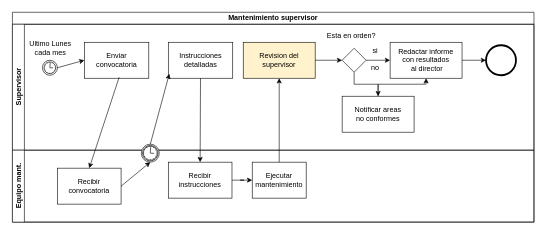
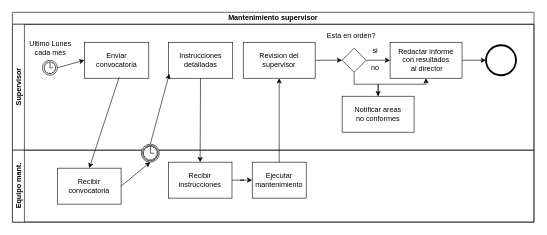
  <mxCell id="0" />
  <mxCell id="1" parent="0" />
  <mxCell id="2" value="Mantenimiento supervisor" style="swimlane;html=1;childLayout=stackLayout;resizeParent=1;resizeParentMax=0;horizontal=1;startSize=20;horizontalStack=0;whiteSpace=wrap;" vertex="1" parent="1"><mxGeometry x="20" y="20" width="870" height="350" as="geometry" /></mxCell>
  <mxCell id="3" value="Supervisor" style="swimlane;html=1;startSize=20;horizontal=0;" vertex="1" parent="2"><mxGeometry y="20" width="870" height="210" as="geometry" /></mxCell>
  <mxCell id="4" value="" style="points=[[0.145,0.145,0],[0.5,0,0],[0.855,0.145,0],[1,0.5,0],[0.855,0.855,0],[0.5,1,0],[0.145,0.855,0],[0,0.5,0]];shape=mxgraph.bpmn.event;html=1;verticalLabelPosition=bottom;labelBackgroundColor=#ffffff;verticalAlign=top;align=center;perimeter=ellipsePerimeter;outlineConnect=0;aspect=fixed;outline=standard;symbol=timer;" vertex="1" parent="3"><mxGeometry x="50" y="60" width="25" height="25" as="geometry" /></mxCell>
  <mxCell id="5" value="&lt;div&gt;Ultimo Lunes&lt;/div&gt;&lt;div&gt;cada mes&lt;br&gt;&lt;/div&gt;" style="text;html=1;align=center;verticalAlign=middle;resizable=0;points=[];autosize=1;strokeColor=none;fillColor=none;" vertex="1" parent="3"><mxGeometry x="12.5" y="20" width="100" height="40" as="geometry" /></mxCell>
  <mxCell id="6" value="&lt;div&gt;Enviar&lt;/div&gt;&lt;div&gt;convocatoria&lt;br&gt;&lt;/div&gt;" style="points=[[0.25,0,0],[0.5,0,0],[0.75,0,0],[1,0.25,0],[1,0.5,0],[1,0.75,0],[0.75,1,0],[0.5,1,0],[0.25,1,0],[0,0.75,0],[0,0.5,0],[0,0.25,0]];shape=mxgraph.bpmn.task2;whiteSpace=wrap;rectStyle=rounded;size=10;html=1;container=1;expand=0;collapsible=0;taskMarker=send;" vertex="1" parent="3"><mxGeometry x="120" y="30" width="107.5" height="60" as="geometry" /></mxCell>
  <mxCell id="7" value="" style="endArrow=classic;html=1;rounded=0;exitX=1;exitY=0.5;exitDx=0;exitDy=0;exitPerimeter=0;entryX=0;entryY=0.5;entryDx=0;entryDy=0;entryPerimeter=0;" edge="1" parent="3" source="4" target="6"><mxGeometry width="50" height="50" relative="1" as="geometry"><mxPoint x="160" y="170" as="sourcePoint" /><mxPoint x="110" y="73" as="targetPoint" /></mxGeometry></mxCell>
  <mxCell id="8" value="&lt;div&gt;Instrucciones&lt;/div&gt;&lt;div&gt;detalladas&lt;br&gt;&lt;/div&gt;" style="points=[[0.25,0,0],[0.5,0,0],[0.75,0,0],[1,0.25,0],[1,0.5,0],[1,0.75,0],[0.75,1,0],[0.5,1,0],[0.25,1,0],[0,0.75,0],[0,0.5,0],[0,0.25,0]];shape=mxgraph.bpmn.task2;whiteSpace=wrap;rectStyle=rounded;size=10;html=1;container=1;expand=0;collapsible=0;taskMarker=send;" vertex="1" parent="3"><mxGeometry x="260" y="30" width="107.5" height="60" as="geometry" /></mxCell>
  <mxCell id="9" value="" style="edgeStyle=orthogonalEdgeStyle;rounded=0;orthogonalLoop=1;jettySize=auto;html=1;" edge="1" parent="3" source="10" target="13"><mxGeometry relative="1" as="geometry" /></mxCell>
- <mxCell id="10" value="&lt;div&gt;Revision del&lt;/div&gt;&lt;div&gt;supervisor&lt;br&gt;&lt;/div&gt;" style="whiteSpace=wrap;html=1;fillColor=#fff2cc;" vertex="1" parent="3"><mxGeometry x="385" y="30" width="120" height="60" as="geometry" /></mxCell>
+ <mxCell id="10" value="&lt;div&gt;Revision del&lt;/div&gt;&lt;div&gt;supervisor&lt;br&gt;&lt;/div&gt;" style="whiteSpace=wrap;html=1;" vertex="1" parent="3"><mxGeometry x="385" y="30" width="120" height="60" as="geometry" /></mxCell>
  <mxCell id="11" value="" style="edgeStyle=orthogonalEdgeStyle;rounded=0;orthogonalLoop=1;jettySize=auto;html=1;" edge="1" parent="3" source="13" target="15"><mxGeometry relative="1" as="geometry" /></mxCell>
  <mxCell id="12" value="" style="edgeStyle=orthogonalEdgeStyle;rounded=0;orthogonalLoop=1;jettySize=auto;html=1;" edge="1" parent="3" source="13" target="20"><mxGeometry relative="1" as="geometry" /></mxCell>
  <mxCell id="13" value="" style="rhombus;whiteSpace=wrap;html=1;" vertex="1" parent="3"><mxGeometry x="550" y="40" width="40" height="40" as="geometry" /></mxCell>
  <mxCell id="14" value="" style="edgeStyle=orthogonalEdgeStyle;rounded=0;orthogonalLoop=1;jettySize=auto;html=1;" edge="1" parent="3" source="15" target="18"><mxGeometry relative="1" as="geometry" /></mxCell>
  <mxCell id="15" value="&lt;div&gt;Redactar informe&lt;/div&gt;&lt;div&gt;con resultados&lt;br&gt;&lt;/div&gt;&lt;div&gt;&amp;nbsp;al director&lt;br&gt;&lt;/div&gt;" style="whiteSpace=wrap;html=1;" vertex="1" parent="3"><mxGeometry x="630" y="30" width="120" height="60" as="geometry" /></mxCell>
  <mxCell id="16" value="si" style="text;html=1;align=center;verticalAlign=middle;resizable=0;points=[];autosize=1;strokeColor=none;fillColor=none;" vertex="1" parent="3"><mxGeometry x="590" y="30" width="30" height="30" as="geometry" /></mxCell>
  <mxCell id="17" value="no" style="text;html=1;align=center;verticalAlign=middle;resizable=0;points=[];autosize=1;strokeColor=none;fillColor=none;" vertex="1" parent="3"><mxGeometry x="585" y="57.5" width="40" height="30" as="geometry" /></mxCell>
  <mxCell id="18" value="" style="points=[[0.145,0.145,0],[0.5,0,0],[0.855,0.145,0],[1,0.5,0],[0.855,0.855,0],[0.5,1,0],[0.145,0.855,0],[0,0.5,0]];shape=mxgraph.bpmn.event;html=1;verticalLabelPosition=bottom;labelBackgroundColor=#ffffff;verticalAlign=top;align=center;perimeter=ellipsePerimeter;outlineConnect=0;aspect=fixed;outline=end;symbol=terminate2;" vertex="1" parent="3"><mxGeometry x="790" y="35" width="50" height="50" as="geometry" /></mxCell>
  <mxCell id="19" value="Esta en orden?" style="text;html=1;align=center;verticalAlign=middle;resizable=0;points=[];autosize=1;strokeColor=none;fillColor=none;" vertex="1" parent="3"><mxGeometry x="510" y="5" width="110" height="30" as="geometry" /></mxCell>
  <mxCell id="20" value="&lt;div&gt;Notificar areas&lt;/div&gt;&lt;div&gt;no conformes&lt;br&gt;&lt;/div&gt;" style="whiteSpace=wrap;html=1;" vertex="1" parent="3"><mxGeometry x="550" y="120" width="120" height="60" as="geometry" /></mxCell>
  <mxCell id="21" value="" style="endArrow=classic;html=1;rounded=0;exitX=0.54;exitY=0.971;exitDx=0;exitDy=0;exitPerimeter=0;entryX=0.5;entryY=0;entryDx=0;entryDy=0;entryPerimeter=0;" edge="1" parent="2" source="6" target="23"><mxGeometry width="50" height="50" relative="1" as="geometry"><mxPoint x="210" y="140" as="sourcePoint" /><mxPoint x="260" y="90" as="targetPoint" /></mxGeometry></mxCell>
  <mxCell id="22" value="Equipo mant." style="swimlane;html=1;startSize=20;horizontal=0;" vertex="1" parent="2"><mxGeometry y="230" width="870" height="120" as="geometry" /></mxCell>
  <mxCell id="23" value="&lt;div&gt;Recibir&lt;/div&gt;&lt;div&gt;convocatoria&lt;br&gt;&lt;/div&gt;" style="points=[[0.25,0,0],[0.5,0,0],[0.75,0,0],[1,0.25,0],[1,0.5,0],[1,0.75,0],[0.75,1,0],[0.5,1,0],[0.25,1,0],[0,0.75,0],[0,0.5,0],[0,0.25,0]];shape=mxgraph.bpmn.task2;whiteSpace=wrap;rectStyle=rounded;size=10;html=1;container=1;expand=0;collapsible=0;taskMarker=receive;" vertex="1" parent="22"><mxGeometry x="75" y="30" width="106.25" height="60" as="geometry" /></mxCell>
  <mxCell id="24" value="" style="points=[[0.145,0.145,0],[0.5,0,0],[0.855,0.145,0],[1,0.5,0],[0.855,0.855,0],[0.5,1,0],[0.145,0.855,0],[0,0.5,0]];shape=mxgraph.bpmn.event;html=1;verticalLabelPosition=bottom;labelBackgroundColor=#ffffff;verticalAlign=top;align=center;perimeter=ellipsePerimeter;outlineConnect=0;aspect=fixed;outline=catching;symbol=timer;" vertex="1" parent="22"><mxGeometry x="215" y="-10" width="30" height="30" as="geometry" /></mxCell>
  <mxCell id="25" value="" style="endArrow=classic;html=1;rounded=0;entryX=0.5;entryY=1;entryDx=0;entryDy=0;entryPerimeter=0;exitX=1;exitY=0.5;exitDx=0;exitDy=0;exitPerimeter=0;" edge="1" parent="22" source="23" target="24"><mxGeometry width="50" height="50" relative="1" as="geometry"><mxPoint x="254.75" y="40" as="sourcePoint" /><mxPoint x="236" y="102" as="targetPoint" /></mxGeometry></mxCell>
  <mxCell id="26" value="" style="edgeStyle=orthogonalEdgeStyle;rounded=0;orthogonalLoop=1;jettySize=auto;html=1;" edge="1" parent="22" source="27" target="28"><mxGeometry relative="1" as="geometry" /></mxCell>
  <mxCell id="27" value="&lt;div&gt;Recibir&lt;/div&gt;&lt;div&gt;instrucciones&lt;br&gt;&lt;/div&gt;" style="points=[[0.25,0,0],[0.5,0,0],[0.75,0,0],[1,0.25,0],[1,0.5,0],[1,0.75,0],[0.75,1,0],[0.5,1,0],[0.25,1,0],[0,0.75,0],[0,0.5,0],[0,0.25,0]];shape=mxgraph.bpmn.task2;whiteSpace=wrap;rectStyle=rounded;size=10;html=1;container=1;expand=0;collapsible=0;taskMarker=receive;" vertex="1" parent="22"><mxGeometry x="260" y="20" width="106.25" height="60" as="geometry" /></mxCell>
  <mxCell id="28" value="&lt;div&gt;Ejecutar&lt;/div&gt;&lt;div&gt;mantenimiento&lt;br&gt;&lt;/div&gt;" style="whiteSpace=wrap;html=1;" vertex="1" parent="22"><mxGeometry x="400" y="20" width="90" height="60" as="geometry" /></mxCell>
  <mxCell id="29" value="" style="endArrow=classic;html=1;rounded=0;entryX=0.016;entryY=0.877;entryDx=0;entryDy=0;entryPerimeter=0;exitX=0.5;exitY=0;exitDx=0;exitDy=0;exitPerimeter=0;" edge="1" parent="2" source="24" target="8"><mxGeometry width="50" height="50" relative="1" as="geometry"><mxPoint x="270" y="150" as="sourcePoint" /><mxPoint x="319" y="110" as="targetPoint" /></mxGeometry></mxCell>
  <mxCell id="30" value="" style="endArrow=classic;html=1;rounded=0;entryX=0.5;entryY=0;entryDx=0;entryDy=0;entryPerimeter=0;exitX=0.5;exitY=1;exitDx=0;exitDy=0;exitPerimeter=0;" edge="1" parent="2" source="8" target="27"><mxGeometry width="50" height="50" relative="1" as="geometry"><mxPoint x="297.75" y="137" as="sourcePoint" /><mxPoint x="329.75" y="110" as="targetPoint" /></mxGeometry></mxCell>
  <mxCell id="31" value="" style="edgeStyle=orthogonalEdgeStyle;rounded=0;orthogonalLoop=1;jettySize=auto;html=1;" edge="1" parent="2" source="28" target="10"><mxGeometry relative="1" as="geometry" /></mxCell>
  <mxCell id="32" style="edgeStyle=orthogonalEdgeStyle;rounded=0;orthogonalLoop=1;jettySize=auto;html=1;" edge="1" parent="2" source="20" target="15"><mxGeometry relative="1" as="geometry" /></mxCell>
